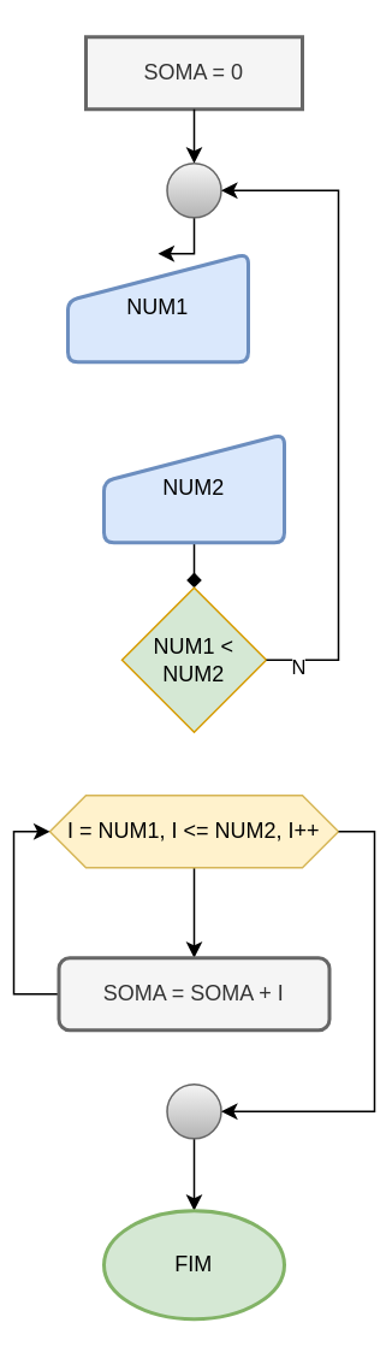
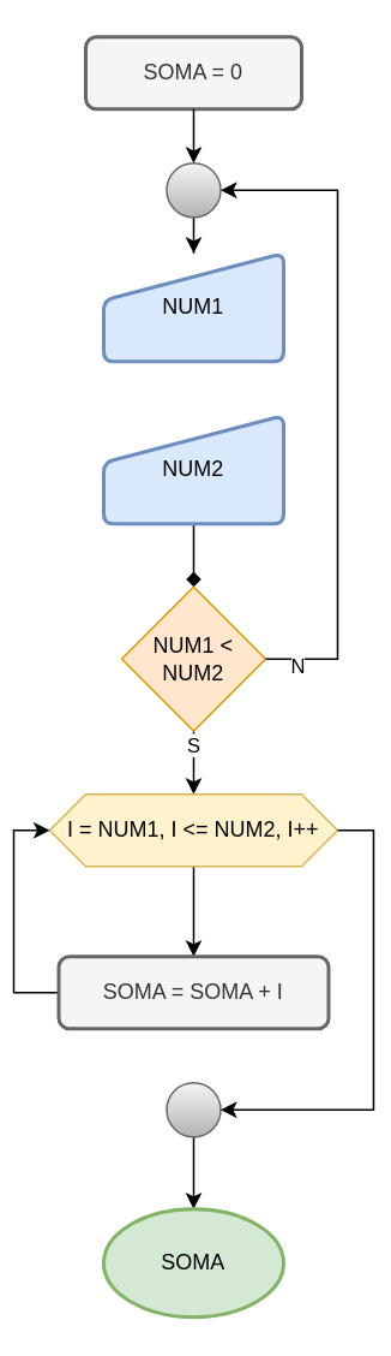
  <mxCell id="0" />
  <mxCell id="1" parent="0" />
- <mxCell id="2" value="NUM1" style="html=1;strokeWidth=2;shape=manualInput;whiteSpace=wrap;rounded=1;size=26;arcSize=11;fillColor=#dae8fc;strokeColor=#6c8ebf;" vertex="1" parent="1"><mxGeometry x="30" y="140" width="100" height="60" as="geometry" /></mxCell>
+ <mxCell id="2" value="NUM1" style="html=1;strokeWidth=2;shape=manualInput;whiteSpace=wrap;rounded=1;size=26;arcSize=11;fillColor=#dae8fc;strokeColor=#6c8ebf;" vertex="1" parent="1"><mxGeometry x="50" y="140" width="100" height="60" as="geometry" /></mxCell>
  <mxCell id="3" value="" style="edgeStyle=orthogonalEdgeStyle;rounded=0;orthogonalLoop=1;jettySize=auto;html=1;" edge="1" parent="1" source="19" target="2"><mxGeometry relative="1" as="geometry" /></mxCell>
- <mxCell id="4" value="SOMA = 0" style="whiteSpace=wrap;html=1;fillColor=#f5f5f5;strokeColor=#666666;strokeWidth=2;fontColor=#333333;" vertex="1" parent="1"><mxGeometry x="40" y="20" width="120" height="40" as="geometry" /></mxCell>
+ <mxCell id="4" value="SOMA = 0" style="whiteSpace=wrap;html=1;fillColor=#f5f5f5;strokeColor=#666666;strokeWidth=2;fontColor=#333333;rounded=1;" vertex="1" parent="1"><mxGeometry x="40" y="20" width="120" height="40" as="geometry" /></mxCell>
  <mxCell id="5" value="" style="edgeStyle=orthogonalEdgeStyle;rounded=0;orthogonalLoop=1;jettySize=auto;html=1;endArrow=diamond;" edge="1" parent="1" source="6" target="9"><mxGeometry relative="1" as="geometry" /></mxCell>
- <mxCell id="6" value="NUM2" style="html=1;strokeWidth=2;shape=manualInput;whiteSpace=wrap;rounded=1;size=26;arcSize=11;fillColor=#dae8fc;strokeColor=#6c8ebf;" vertex="1" parent="1"><mxGeometry x="50" y="240" width="100" height="60" as="geometry" /></mxCell>
- <mxCell id="9" value="NUM1 &amp;lt; NUM2" style="rhombus;whiteSpace=wrap;html=1;fillColor=#d5e8d4;strokeColor=#d79b00;" vertex="1" parent="1"><mxGeometry x="60" y="325" width="80" height="80" as="geometry" /></mxCell>
+ <mxCell id="6" value="NUM2" style="html=1;strokeWidth=2;shape=manualInput;whiteSpace=wrap;rounded=1;size=26;arcSize=11;fillColor=#dae8fc;strokeColor=#6c8ebf;" vertex="1" parent="1"><mxGeometry x="50" y="230" width="100" height="60" as="geometry" /></mxCell>
+ <mxCell id="7" style="edgeStyle=orthogonalEdgeStyle;rounded=0;orthogonalLoop=1;jettySize=auto;html=1;exitX=0.5;exitY=1;exitDx=0;exitDy=0;entryX=0.5;entryY=0;entryDx=0;entryDy=0;" edge="1" parent="1" source="9" target="11"><mxGeometry relative="1" as="geometry" /></mxCell>
+ <mxCell id="8" value="S" style="edgeLabel;html=1;align=center;verticalAlign=middle;resizable=0;points=[];" vertex="1" connectable="0" parent="7"><mxGeometry x="-0.616" y="-1" relative="1" as="geometry"><mxPoint as="offset" /></mxGeometry></mxCell>
+ <mxCell id="9" value="NUM1 &amp;lt; NUM2" style="rhombus;whiteSpace=wrap;html=1;fillColor=#ffe6cc;strokeColor=#d79b00;" vertex="1" parent="1"><mxGeometry x="60" y="325" width="80" height="80" as="geometry" /></mxCell>
  <mxCell id="10" value="" style="edgeStyle=orthogonalEdgeStyle;rounded=0;orthogonalLoop=1;jettySize=auto;html=1;" edge="1" parent="1" source="11" target="13"><mxGeometry relative="1" as="geometry" /></mxCell>
  <mxCell id="11" value="I = NUM1, I &amp;lt;= NUM2, I++" style="shape=hexagon;perimeter=hexagonPerimeter2;whiteSpace=wrap;html=1;fixedSize=1;fillColor=#fff2cc;strokeColor=#d6b656;" vertex="1" parent="1"><mxGeometry x="20" y="440" width="160" height="40" as="geometry" /></mxCell>
  <mxCell id="12" style="edgeStyle=orthogonalEdgeStyle;rounded=0;orthogonalLoop=1;jettySize=auto;html=1;exitX=0;exitY=0.5;exitDx=0;exitDy=0;entryX=0;entryY=0.5;entryDx=0;entryDy=0;" edge="1" parent="1" source="13" target="11"><mxGeometry relative="1" as="geometry" /></mxCell>
  <mxCell id="13" value="SOMA = SOMA + I" style="whiteSpace=wrap;html=1;fillColor=#f5f5f5;strokeColor=#666666;strokeWidth=2;fontColor=#333333;rounded=1;" vertex="1" parent="1"><mxGeometry x="25" y="530" width="150" height="40" as="geometry" /></mxCell>
  <mxCell id="14" value="" style="edgeStyle=orthogonalEdgeStyle;rounded=0;orthogonalLoop=1;jettySize=auto;html=1;" edge="1" parent="1" source="15" target="17"><mxGeometry relative="1" as="geometry" /></mxCell>
  <mxCell id="15" value="" style="verticalLabelPosition=bottom;verticalAlign=top;html=1;shape=mxgraph.flowchart.on-page_reference;fillColor=#f5f5f5;gradientColor=#b3b3b3;strokeColor=#666666;" vertex="1" parent="1"><mxGeometry x="85" y="600" width="30" height="30" as="geometry" /></mxCell>
  <mxCell id="16" style="edgeStyle=orthogonalEdgeStyle;rounded=0;orthogonalLoop=1;jettySize=auto;html=1;exitX=1;exitY=0.5;exitDx=0;exitDy=0;entryX=1;entryY=0.5;entryDx=0;entryDy=0;entryPerimeter=0;" edge="1" parent="1" source="11" target="15"><mxGeometry relative="1" as="geometry" /></mxCell>
- <mxCell id="17" value="FIM" style="strokeWidth=2;html=1;shape=mxgraph.flowchart.start_1;whiteSpace=wrap;fillColor=#d5e8d4;strokeColor=#82b366;" vertex="1" parent="1"><mxGeometry x="50" y="670" width="100" height="60" as="geometry" /></mxCell>
+ <mxCell id="17" value="SOMA" style="strokeWidth=2;html=1;shape=mxgraph.flowchart.start_1;whiteSpace=wrap;fillColor=#d5e8d4;strokeColor=#82b366;" vertex="1" parent="1"><mxGeometry x="50" y="670" width="100" height="60" as="geometry" /></mxCell>
  <mxCell id="18" value="" style="edgeStyle=orthogonalEdgeStyle;rounded=0;orthogonalLoop=1;jettySize=auto;html=1;" edge="1" parent="1" source="4" target="19"><mxGeometry relative="1" as="geometry"><mxPoint x="100" y="60" as="sourcePoint" /><mxPoint x="100" y="140" as="targetPoint" /></mxGeometry></mxCell>
  <mxCell id="19" value="" style="verticalLabelPosition=bottom;verticalAlign=top;html=1;shape=mxgraph.flowchart.on-page_reference;fillColor=#f5f5f5;gradientColor=#b3b3b3;strokeColor=#666666;" vertex="1" parent="1"><mxGeometry x="85" y="90" width="30" height="30" as="geometry" /></mxCell>
  <mxCell id="20" style="edgeStyle=orthogonalEdgeStyle;rounded=0;orthogonalLoop=1;jettySize=auto;html=1;exitX=1;exitY=0.5;exitDx=0;exitDy=0;entryX=1;entryY=0.5;entryDx=0;entryDy=0;entryPerimeter=0;" edge="1" parent="1" source="9" target="19"><mxGeometry relative="1" as="geometry"><Array as="points"><mxPoint x="180" y="365" /><mxPoint x="180" y="105" /></Array></mxGeometry></mxCell>
  <mxCell id="21" value="N" style="edgeLabel;html=1;align=center;verticalAlign=middle;resizable=0;points=[];" vertex="1" connectable="0" parent="20"><mxGeometry x="-0.906" y="-3" relative="1" as="geometry"><mxPoint as="offset" /></mxGeometry></mxCell>
